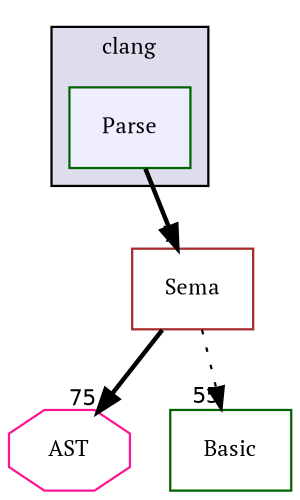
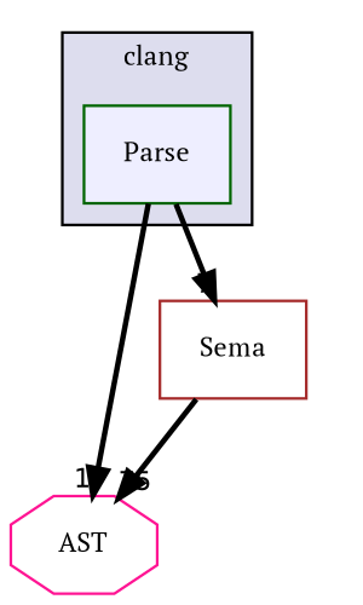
  digraph {
    compound=true
    fontname="PT Serif"
    node [color=darkgreen fontname="PT Serif" fontsize=10 shape=box]
    edge [fontname="PT Serif" labeldistance=1.5 labelfontname=Helvetica labelfontsize=10 style=bold]
    n1 [fillcolor="#eeeeff" label=Parse pencolor=black style=filled]
    n2 [color=deeppink label=AST shape=octagon]
    n3 [color=brown label=Sema]
-   n4 [label=Basic]
    subgraph cluster_1 {
      bgcolor="#ddddee"
      fontsize=10
      label=clang
      pencolor=black
      n1
    }
+   n1 -> n2 [headlabel=1]
    n1 -> n3 [headlabel=7]
    n3 -> n2 [headlabel=75]
-   n3 -> n4 [headlabel=55 style=dotted]
  }
